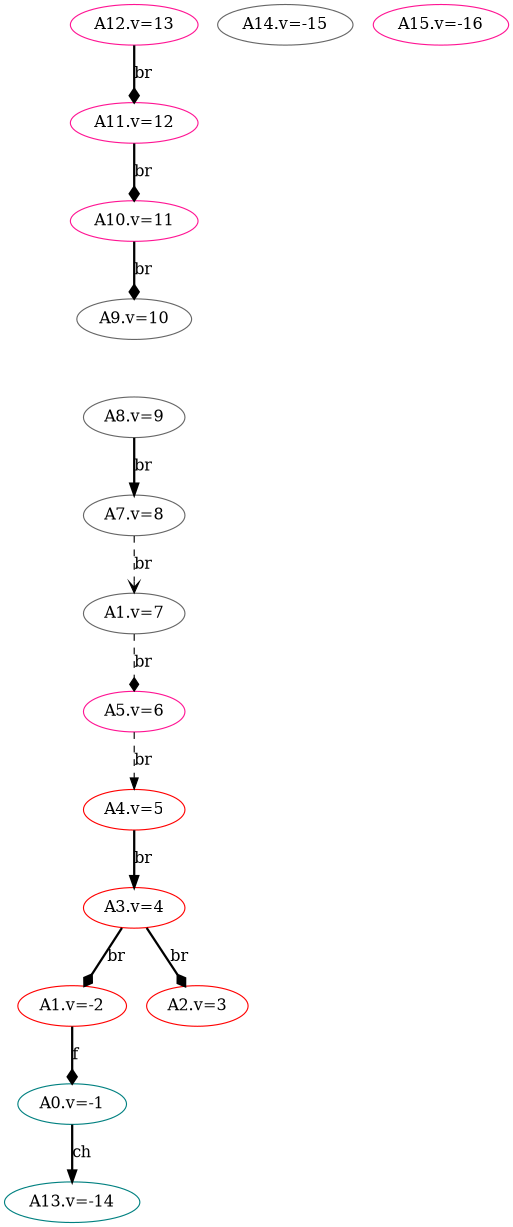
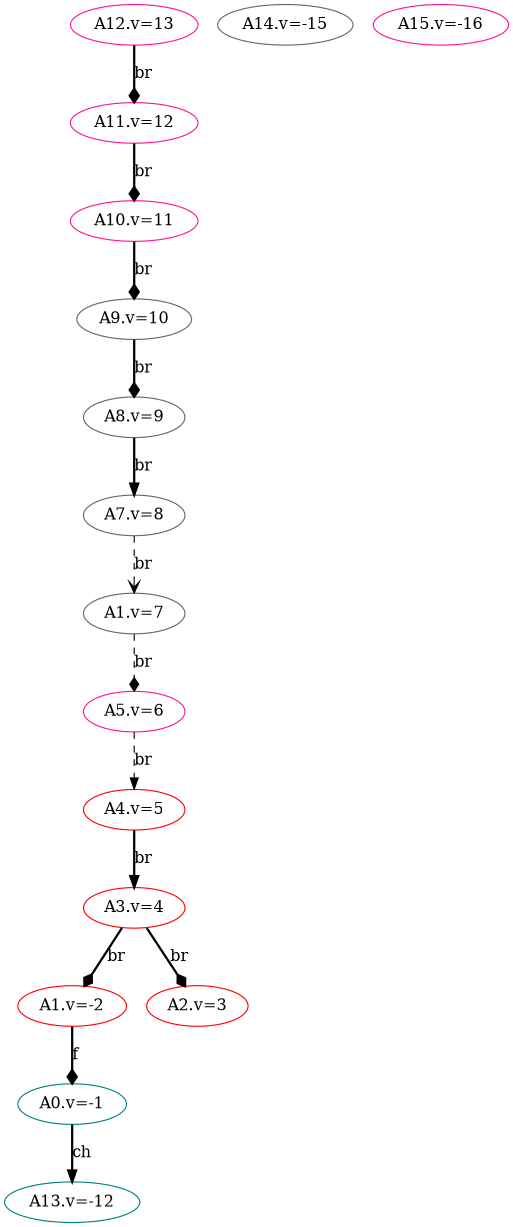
  digraph {
    node [color=deeppink]
    edge [arrowhead=diamond style=bold]
    n1 [color=teal label="A0.v=-1"]
-   n2 [color=teal label="A13.v=-14"]
+   n2 [color=teal label="A13.v=-12"]
    n3 [label="A12.v=13"]
    n4 [label="A11.v=12"]
    n5 [color=red label="A1.v=-2"]
    n6 [color=red label="A2.v=3"]
    n7 [color=red label="A3.v=4"]
    n8 [color=red label="A4.v=5"]
    n9 [label="A5.v=6"]
    n10 [color=gray40 label="A1.v=7"]
    n11 [color=gray40 label="A7.v=8"]
    n12 [color=gray40 label="A8.v=9"]
    n13 [color=gray40 label="A9.v=10"]
    n14 [label="A10.v=11"]
    n15 [color=gray40 label="A14.v=-15"]
    n16 [label="A15.v=-16"]
    n1 -> n2 [arrowhead=normal label=ch]
    n3 -> n4 [label=br]
    n4 -> n14 [label=br]
    n5 -> n1 [label=f]
    n7 -> n5 [label=br]
    n7 -> n6 [label=br]
    n8 -> n7 [arrowhead=normal label=br]
    n9 -> n8 [arrowhead=normal label=br style=dashed]
    n10 -> n9 [label=br style=dashed]
    n11 -> n10 [arrowhead=vee label=br style=dashed]
    n12 -> n11 [arrowhead=normal label=br]
+   n13 -> n12 [label=br]
    n14 -> n13 [label=br]
  }
